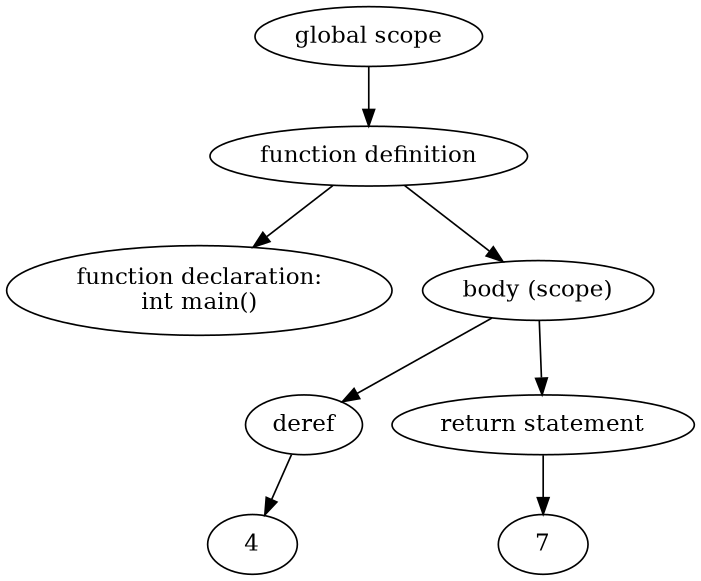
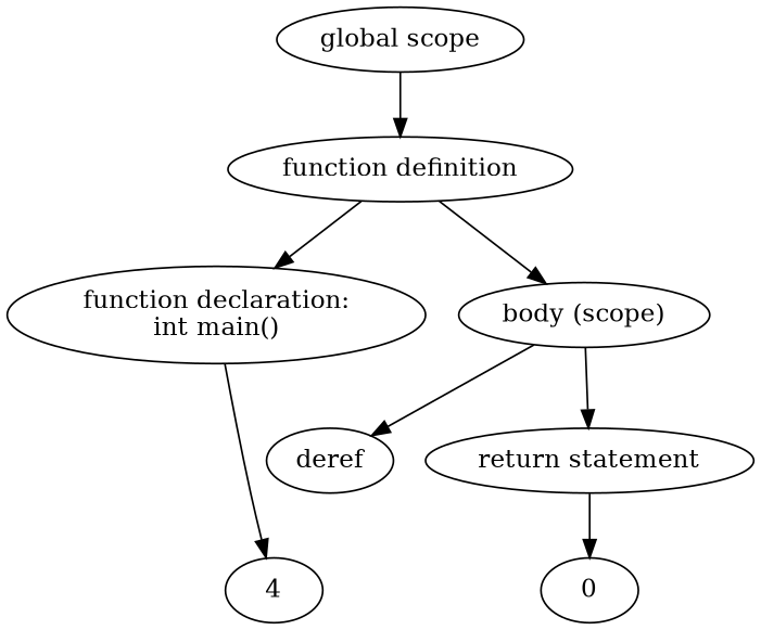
  digraph {
    n1 [label="function declaration:\nint main()"]
    n2 [label="function definition"]
    n3 [label="body (scope)"]
    n4 [label=deref]
    n5 [label="return statement"]
    n6 [label=4]
-   n7 [label=7]
+   n7 [label=0]
    n8 [label="global scope"]
    n2 -> n1
    n2 -> n3
    n3 -> n4
    n3 -> n5
-   n4 -> n6
+   n1 -> n6
    n5 -> n7
    n8 -> n2
  }
